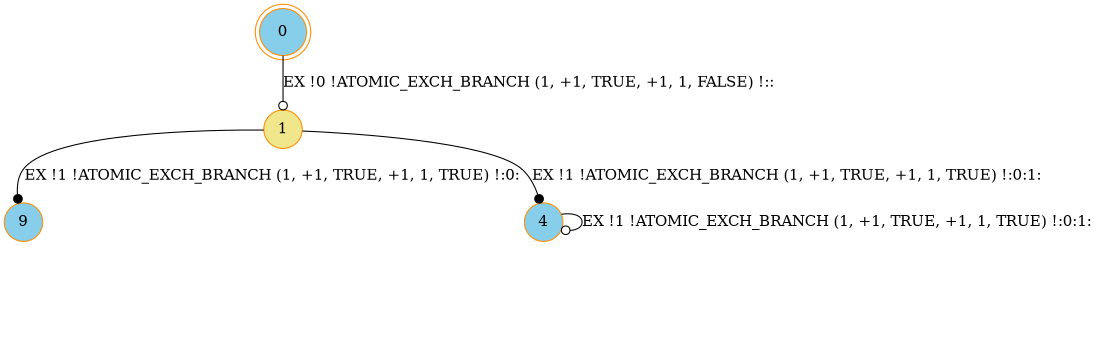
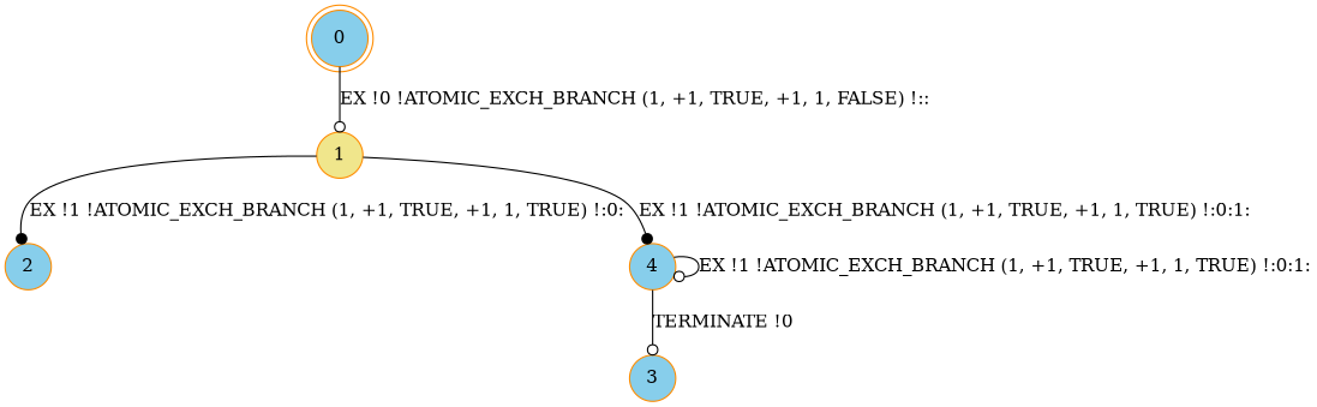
  digraph {
    node [color=darkorange fillcolor=skyblue shape=circle style=filled]
    edge [arrowhead=odot]
    0 [peripheries=2]
    1 [fillcolor=khaki]
-   2 [label=9]
+   2
    4
+   3
    0 -> 1 [label="EX !0 !ATOMIC_EXCH_BRANCH (1, +1, TRUE, +1, 1, FALSE) !::"]
    1 -> 2 [arrowhead=dot label="EX !1 !ATOMIC_EXCH_BRANCH (1, +1, TRUE, +1, 1, TRUE) !:0:"]
    1 -> 4 [arrowhead=dot label="EX !1 !ATOMIC_EXCH_BRANCH (1, +1, TRUE, +1, 1, TRUE) !:0:1:"]
    4 -> 4 [label="EX !1 !ATOMIC_EXCH_BRANCH (1, +1, TRUE, +1, 1, TRUE) !:0:1:"]
+   4 -> 3 [label="TERMINATE !0"]
  }
